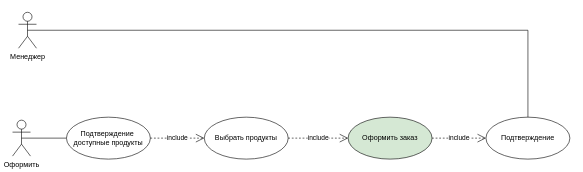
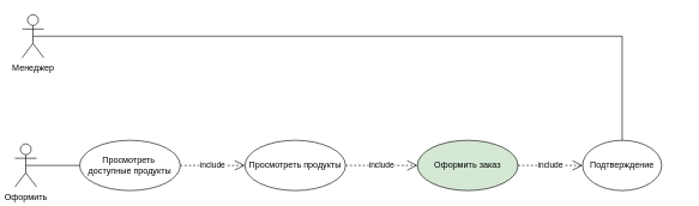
  <mxCell id="0" />
  <mxCell id="1" parent="0" />
  <mxCell id="2" style="edgeStyle=orthogonalEdgeStyle;rounded=0;orthogonalLoop=1;jettySize=auto;html=1;exitX=0.5;exitY=0.5;exitDx=0;exitDy=0;exitPerimeter=0;entryX=0;entryY=0.5;entryDx=0;entryDy=0;endArrow=none;endFill=0;" parent="1" source="3" target="4" edge="1"><mxGeometry relative="1" as="geometry" /></mxCell>
  <mxCell id="3" value="Оформить" style="shape=umlActor;html=1;verticalLabelPosition=bottom;verticalAlign=top;align=center;" parent="1" vertex="1"><mxGeometry x="20" y="200" width="30" height="60" as="geometry" /></mxCell>
- <mxCell id="4" value="Подтверждение&amp;nbsp;&lt;div&gt;доступные продукты&lt;/div&gt;" style="ellipse;whiteSpace=wrap;html=1;" parent="1" vertex="1"><mxGeometry x="110" y="195" width="140" height="70" as="geometry" /></mxCell>
- <mxCell id="5" value="Выбрать продукты" style="ellipse;whiteSpace=wrap;html=1;" parent="1" vertex="1"><mxGeometry x="340" y="195" width="140" height="70" as="geometry" /></mxCell>
+ <mxCell id="4" value="Просмотреть&amp;nbsp;&lt;div&gt;доступные продукты&lt;/div&gt;" style="ellipse;whiteSpace=wrap;html=1;" parent="1" vertex="1"><mxGeometry x="110" y="195" width="140" height="70" as="geometry" /></mxCell>
+ <mxCell id="5" value="Просмотреть продукты" style="ellipse;whiteSpace=wrap;html=1;" parent="1" vertex="1"><mxGeometry x="340" y="195" width="140" height="70" as="geometry" /></mxCell>
  <mxCell id="6" value="Оформить заказ" style="ellipse;whiteSpace=wrap;html=1;fillColor=#d5e8d4;" parent="1" vertex="1"><mxGeometry x="580" y="195" width="140" height="70" as="geometry" /></mxCell>
- <mxCell id="7" value="Подтверждение" style="ellipse;whiteSpace=wrap;html=1;" parent="1" vertex="1"><mxGeometry x="810" y="195" width="140" height="70" as="geometry" /></mxCell>
+ <mxCell id="7" value="Подтверждение" style="ellipse;whiteSpace=wrap;html=1;" parent="1" vertex="1"><mxGeometry x="810" y="195" width="110" height="70" as="geometry" /></mxCell>
  <mxCell id="8" value="include" style="endArrow=open;endSize=12;dashed=1;html=1;rounded=0;exitX=1;exitY=0.5;exitDx=0;exitDy=0;entryX=0;entryY=0.5;entryDx=0;entryDy=0;" parent="1" source="4" target="5" edge="1"><mxGeometry width="160" relative="1" as="geometry"><mxPoint x="260" y="160" as="sourcePoint" /><mxPoint x="420" y="160" as="targetPoint" /></mxGeometry></mxCell>
  <mxCell id="9" value="include" style="endArrow=open;endSize=12;dashed=1;html=1;rounded=0;exitX=1;exitY=0.5;exitDx=0;exitDy=0;entryX=0;entryY=0.5;entryDx=0;entryDy=0;" parent="1" source="5" target="6" edge="1"><mxGeometry width="160" relative="1" as="geometry"><mxPoint x="520" y="112" as="sourcePoint" /><mxPoint x="610" y="110" as="targetPoint" /></mxGeometry></mxCell>
  <mxCell id="10" value="include" style="endArrow=open;endSize=12;dashed=1;html=1;rounded=0;exitX=1;exitY=0.5;exitDx=0;exitDy=0;entryX=0;entryY=0.5;entryDx=0;entryDy=0;" parent="1" source="6" target="7" edge="1"><mxGeometry width="160" relative="1" as="geometry"><mxPoint x="750" y="282" as="sourcePoint" /><mxPoint x="840" y="280" as="targetPoint" /></mxGeometry></mxCell>
  <mxCell id="11" style="edgeStyle=orthogonalEdgeStyle;rounded=0;orthogonalLoop=1;jettySize=auto;html=1;exitX=0.5;exitY=0.5;exitDx=0;exitDy=0;exitPerimeter=0;entryX=0.5;entryY=0;entryDx=0;entryDy=0;endArrow=none;endFill=0;" parent="1" source="12" target="7" edge="1"><mxGeometry relative="1" as="geometry" /></mxCell>
  <mxCell id="12" value="Менеджер" style="shape=umlActor;html=1;verticalLabelPosition=bottom;verticalAlign=top;align=center;" parent="1" vertex="1"><mxGeometry x="30" y="20" width="30" height="60" as="geometry" /></mxCell>
